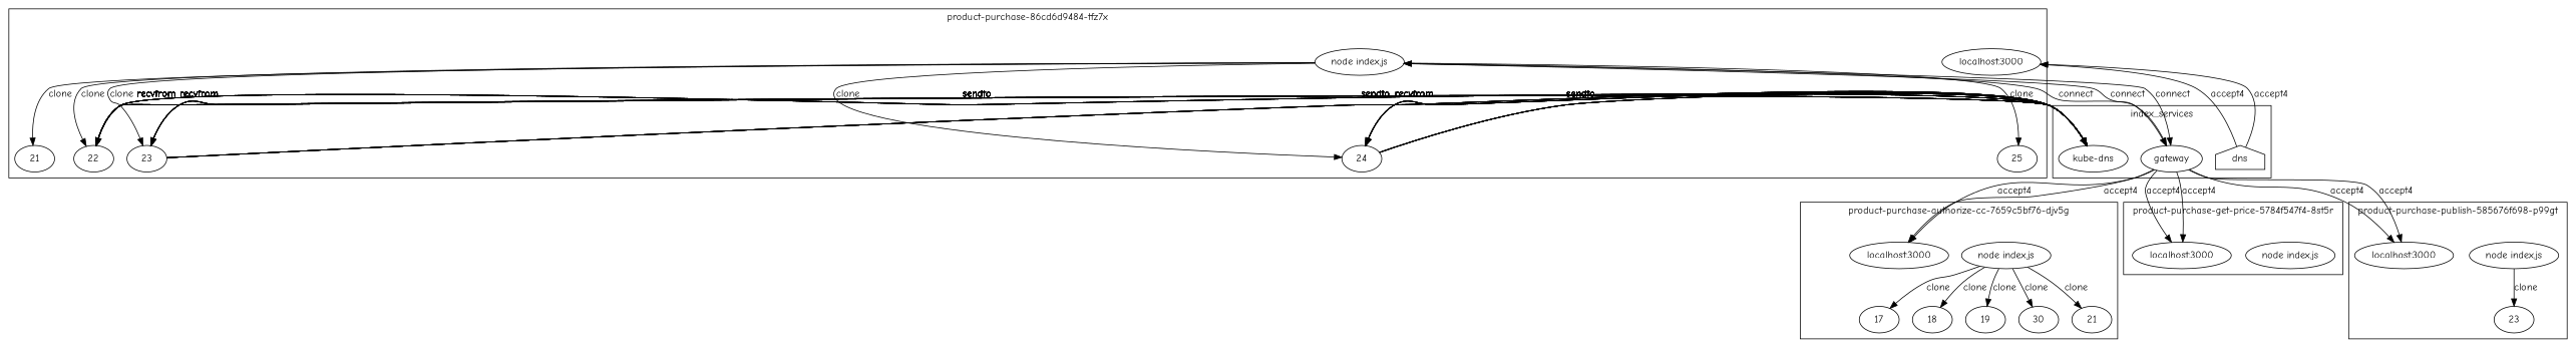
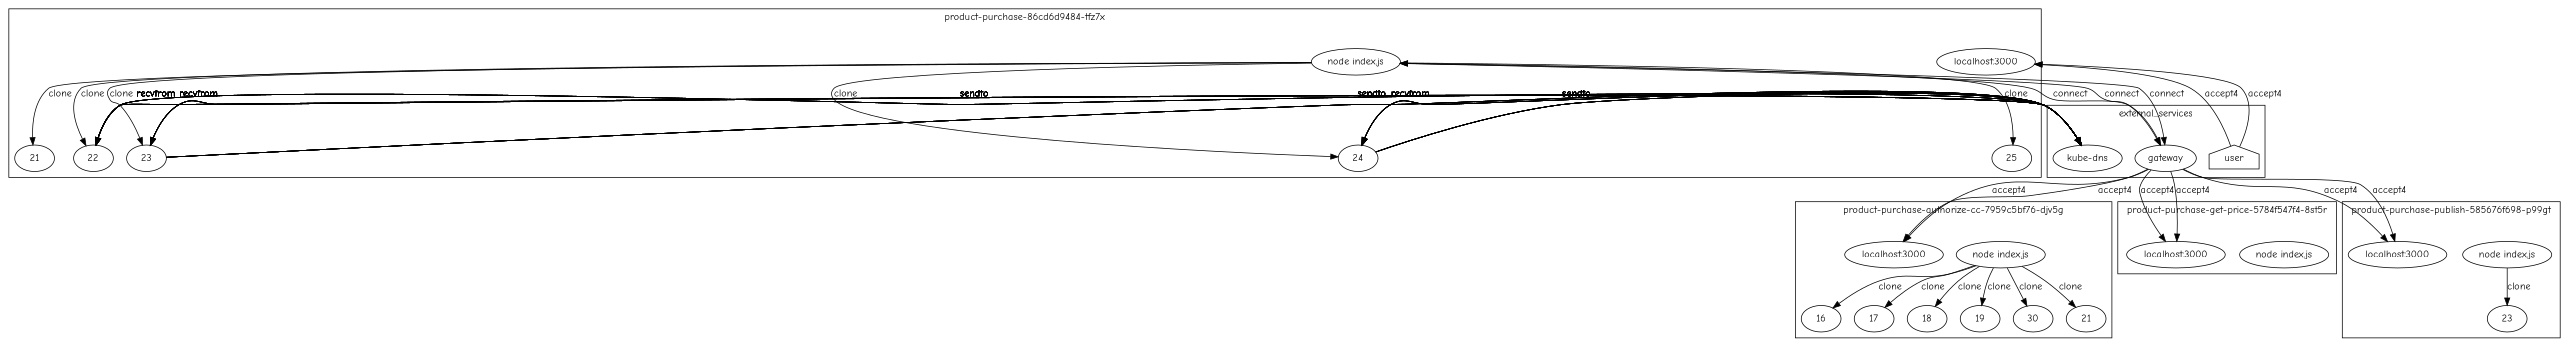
  digraph {
    fontname="Comic Neue"
    node [fontname="Comic Neue"]
    edge [fontname="Comic Neue"]
    n1 [label="node index.js"]
+   n2 [label=16]
    n3 [label=17]
    n4 [label=18]
    n5 [label=19]
    n6 [label=30]
    n7 [label=21]
    n8 [label="localhost:3000"]
    n9 [label="node index.js"]
    n10 [label=21]
    n11 [label=22]
    n12 [label=23]
    n13 [label=24]
    n14 [label=25]
    n15 [label="localhost:3000"]
    n16 [label="node index.js"]
    n17 [label="localhost:3000"]
    n18 [label="node index.js"]
    n19 [label=23]
    n20 [label="localhost:3000"]
    n21 [label=gateway]
    n22 [label="kube-dns"]
-   user [shape=house label=dns]
+   user [shape=house]
    subgraph cluster_1 {
-     label=" product-purchase-authorize-cc-7659c5bf76-djv5g "
+     label=" product-purchase-authorize-cc-7959c5bf76-djv5g "
      n1
+     n2
      n3
      n4
      n5
      n6
      n7
      n8
    }
    subgraph cluster_2 {
      label=" product-purchase-86cd6d9484-tfz7x "
      n9
      n10
      n11
      n12
      n13
      n14
      n15
    }
    subgraph cluster_3 {
      label=" product-purchase-get-price-5784f547f4-8st5r "
      n16
      n17
    }
    subgraph cluster_4 {
      label=" product-purchase-publish-585676f698-p99gt "
      n18
      n19
      n20
    }
    subgraph cluster_5 {
-     label=index_services
+     label=external_services
      n21
      n22
      user
    }
+   n1 -> n2 [label=clone]
    n1 -> n3 [label=clone]
    n1 -> n4 [label=clone]
    n1 -> n5 [label=clone]
    n1 -> n6 [label=clone]
    n1 -> n7 [label=clone]
    n9 -> n10 [label=clone]
    n9 -> n11 [label=clone]
    n9 -> n12 [label=clone]
    n9 -> n13 [label=clone]
    n9 -> n14 [label=clone]
    n9 -> n21 [dir=both label=connect]
    n9 -> n21 [dir=both label=connect]
    n9 -> n21 [dir=both label=connect]
    n11 -> n22 [label=sendto]
    n11 -> n22 [label=sendto]
    n11 -> n22 [label=sendto]
    n11 -> n22 [label=sendto]
    n11 -> n22 [label=sendto]
    n11 -> n22 [label=sendto]
    n11 -> n22 [label=sendto]
    n11 -> n22 [label=sendto]
    n12 -> n22 [label=sendto]
    n12 -> n22 [label=sendto]
    n12 -> n22 [label=sendto]
    n12 -> n22 [label=sendto]
    n12 -> n22 [label=sendto]
    n12 -> n22 [label=sendto]
    n12 -> n22 [label=sendto]
    n12 -> n22 [label=sendto]
    n13 -> n22 [label=sendto]
    n13 -> n22 [label=sendto]
    n13 -> n22 [label=sendto]
    n13 -> n22 [label=sendto]
    n13 -> n22 [label=sendto]
    n13 -> n22 [label=sendto]
    n13 -> n22 [label=sendto]
    n13 -> n22 [label=sendto]
    n18 -> n19 [label=clone]
    n21 -> n8 [label=accept4]
    n21 -> n8 [label=accept4]
    n21 -> n17 [label=accept4]
    n21 -> n17 [label=accept4]
    n21 -> n20 [label=accept4]
    n21 -> n20 [label=accept4]
    n22 -> n11 [label=recvfrom]
    n22 -> n11 [label=recvfrom]
    n22 -> n11 [label=recvfrom]
    n22 -> n11 [label=recvfrom]
    n22 -> n11 [label=recvfrom]
    n22 -> n11 [label=recvfrom]
    n22 -> n11 [label=recvfrom]
    n22 -> n11 [label=recvfrom]
    n22 -> n12 [label=recvfrom]
    n22 -> n12 [label=recvfrom]
    n22 -> n12 [label=recvfrom]
    n22 -> n12 [label=recvfrom]
    n22 -> n12 [label=recvfrom]
    n22 -> n12 [label=recvfrom]
    n22 -> n12 [label=recvfrom]
    n22 -> n12 [label=recvfrom]
    n22 -> n13 [label=recvfrom]
    n22 -> n13 [label=recvfrom]
    n22 -> n13 [label=recvfrom]
    n22 -> n13 [label=recvfrom]
    n22 -> n13 [label=recvfrom]
    n22 -> n13 [label=recvfrom]
    n22 -> n13 [label=recvfrom]
    n22 -> n13 [label=recvfrom]
    user -> n15 [label=accept4]
    user -> n15 [label=accept4]
  }
